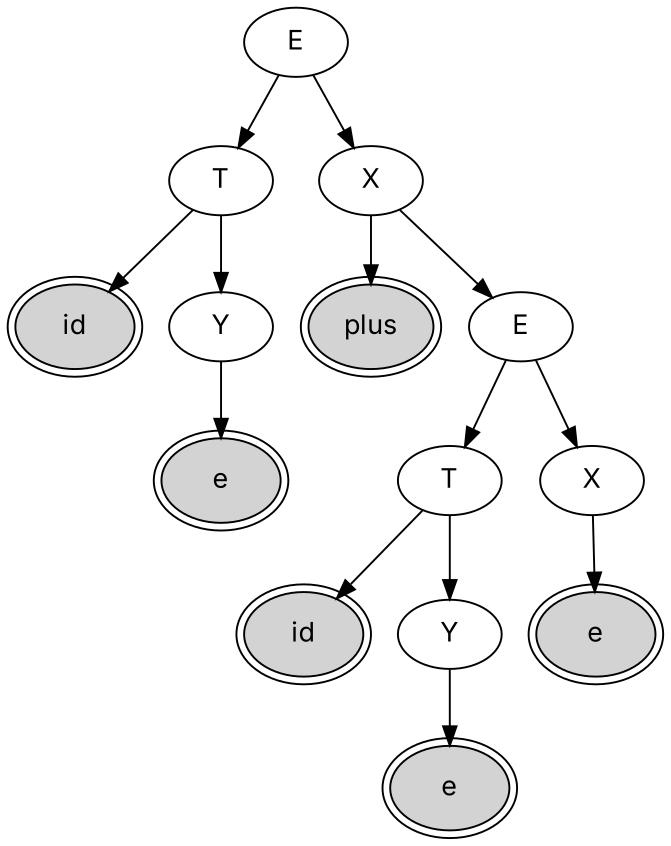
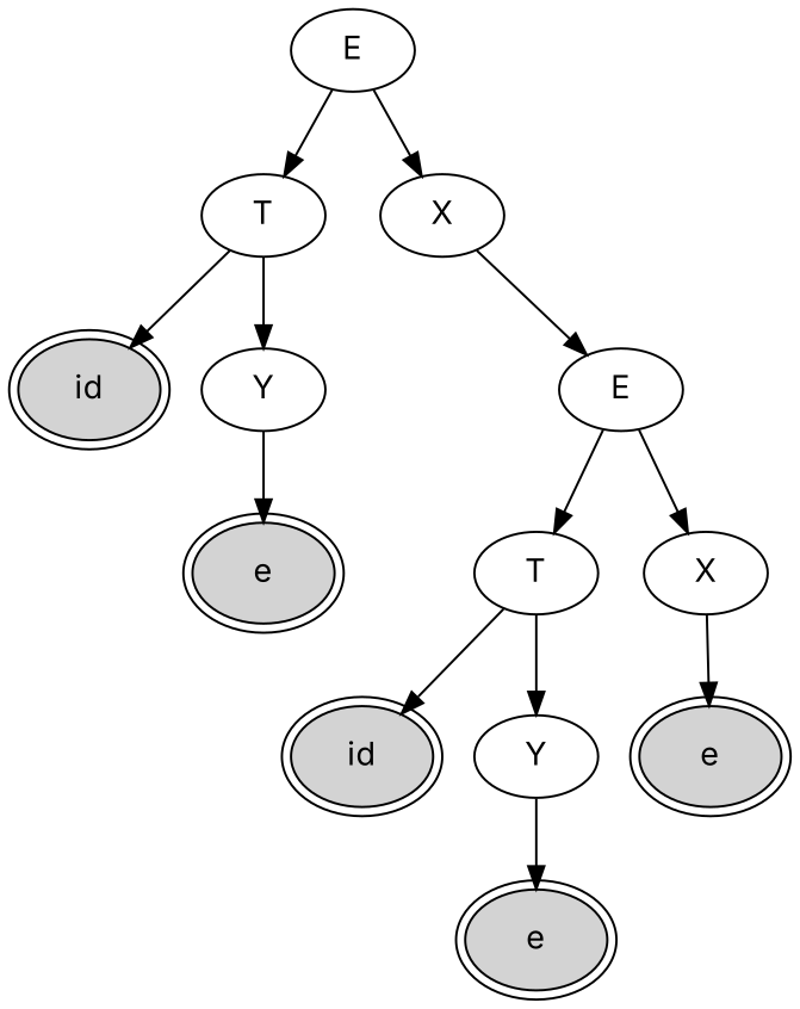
  digraph {
    fontname=Inter
    node [fillcolor=white style=filled fontname=Inter]
    edge [fontname=Inter]
    n1 [label=E]
    n2 [label=T]
    n3 [label=X]
    n4 [fillcolor=lightgrey label=id peripheries=2]
    n5 [label=Y]
    n6 [fillcolor=lightgrey label=e peripheries=2]
-   n7 [fillcolor=lightgrey label=plus peripheries=2]
    n8 [label=E]
    n9 [label=T]
    n10 [label=X]
    n11 [fillcolor=lightgrey label=id peripheries=2]
    n12 [label=Y]
    n13 [fillcolor=lightgrey label=e peripheries=2]
    n14 [fillcolor=lightgrey label=e peripheries=2]
    n1 -> n2
    n1 -> n3
    n2 -> n4
    n2 -> n5
-   n3 -> n7
    n3 -> n8
    n5 -> n6
    n8 -> n9
    n8 -> n10
    n9 -> n11
    n9 -> n12
    n10 -> n14
    n12 -> n13
  }
